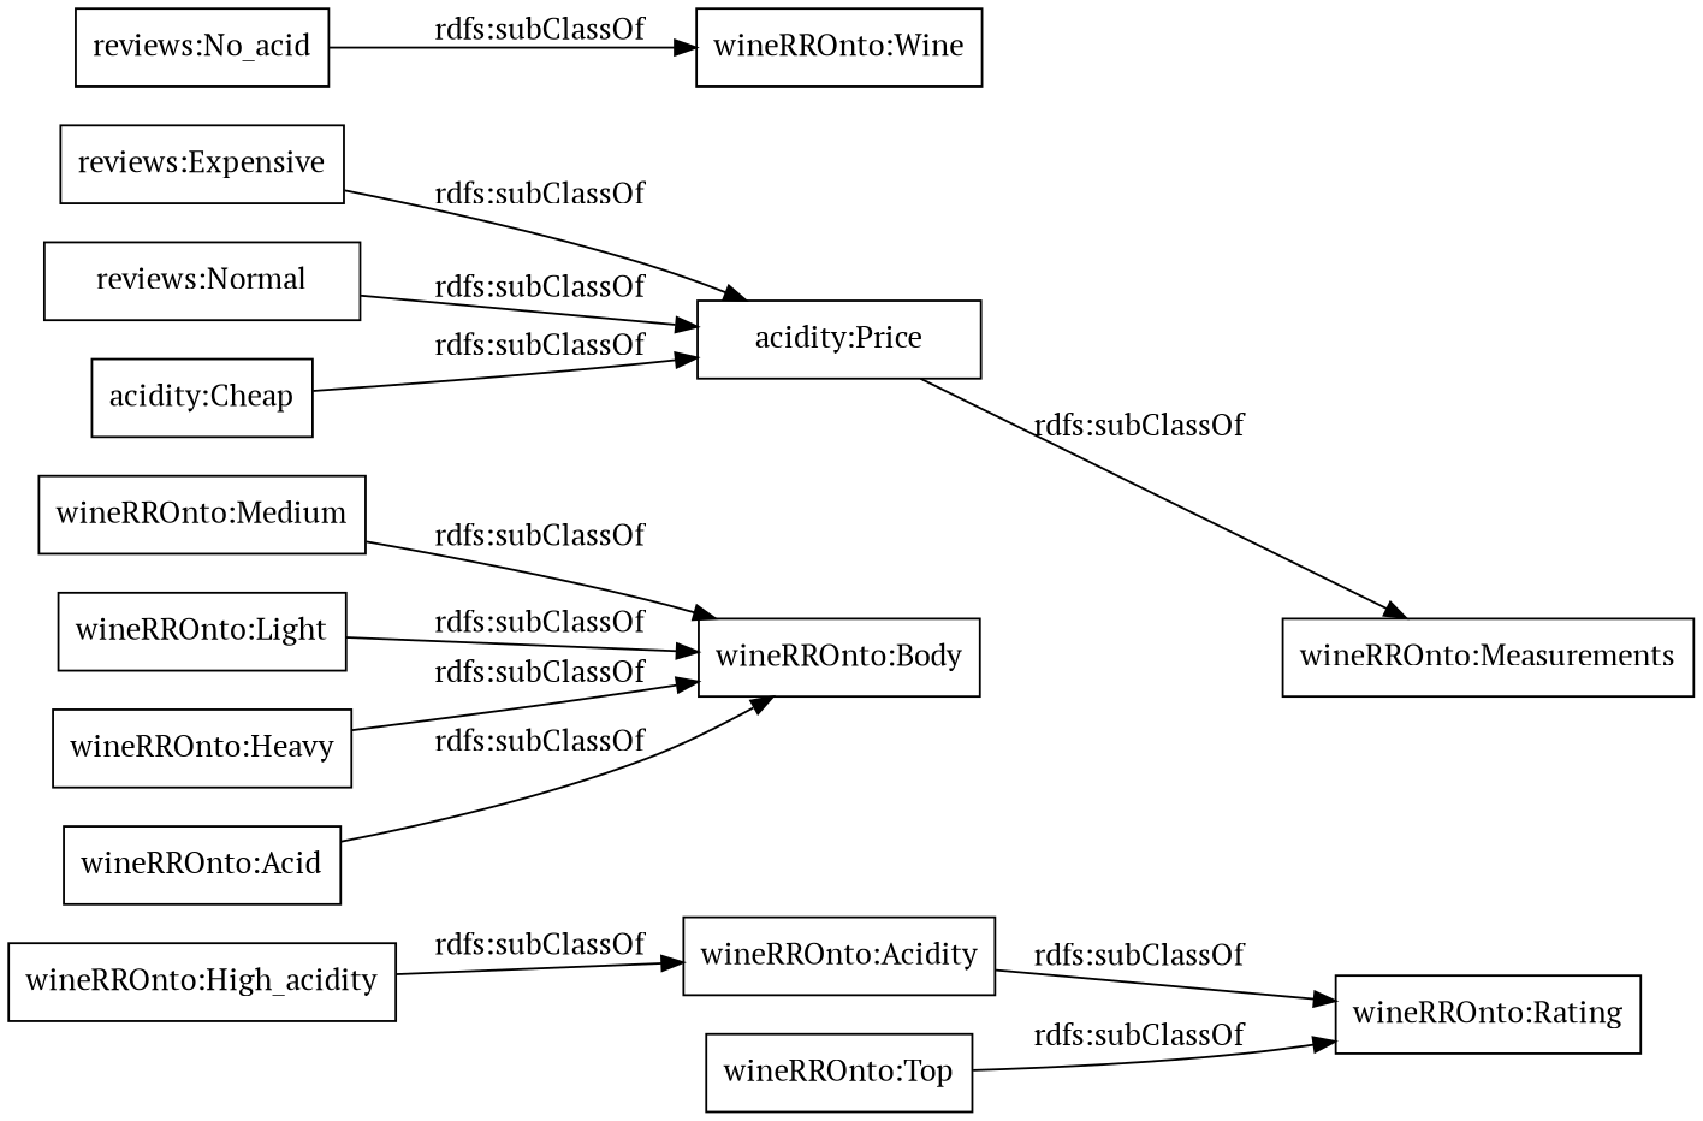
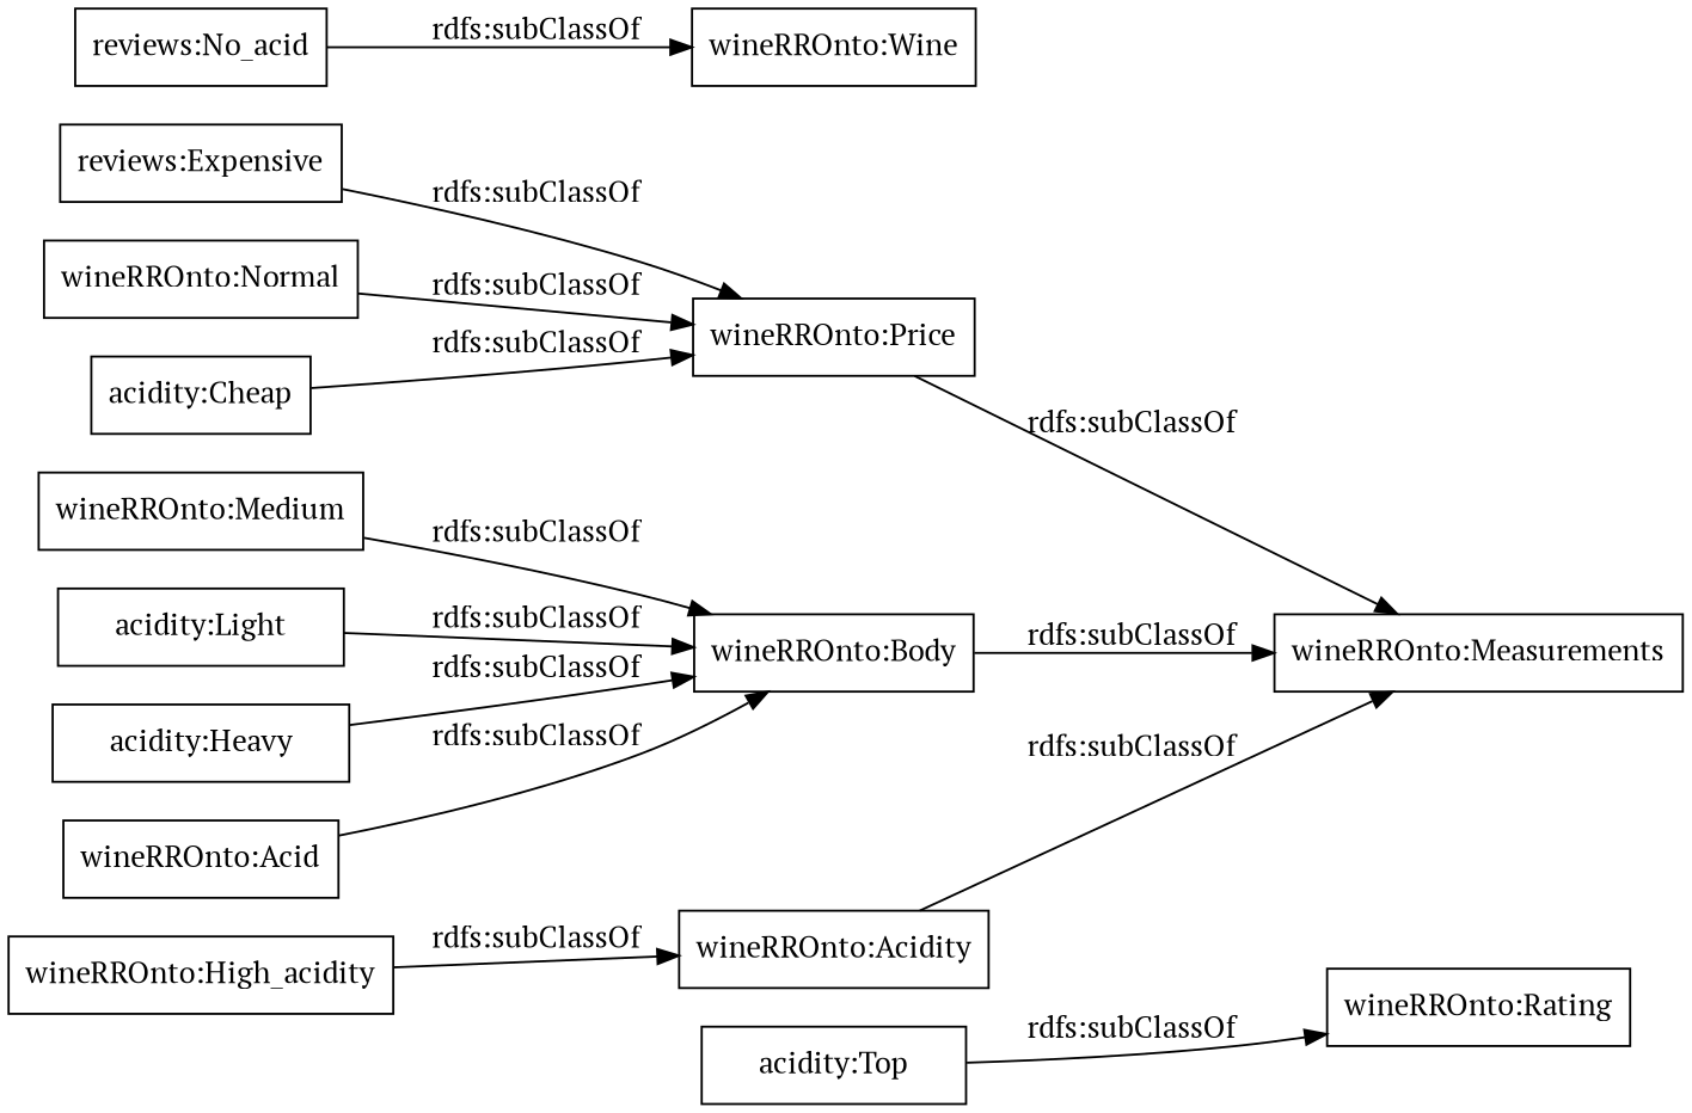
  digraph {
    fontname="PT Serif"
    rankdir=LR
    node [color=black fontname="PT Serif" shape=rectangle]
    edge [fontname="PT Serif"]
    n1 [label="reviews:Expensive"]
-   "wineRROnto:Price" [label="acidity:Price"]
+   "wineRROnto:Price"
    "wineRROnto:Measurements"
-   "wineRROnto:Normal" [label="reviews:Normal"]
+   "wineRROnto:Normal"
    "wineRROnto:Medium"
    "wineRROnto:Body"
    n7 [label="acidity:Cheap"]
-   "wineRROnto:Light"
-   "wineRROnto:Top"
+   "wineRROnto:Light" [label="acidity:Light"]
+   "wineRROnto:Top" [label="acidity:Top"]
    "wineRROnto:Rating"
    n11 [label="reviews:No_acid"]
    "wineRROnto:Wine"
-   "wineRROnto:Heavy"
+   "wineRROnto:Heavy" [label="acidity:Heavy"]
    "wineRROnto:High_acidity"
    "wineRROnto:Acidity"
    "wineRROnto:Acid"
    n1 -> "wineRROnto:Price" [label="rdfs:subClassOf"]
    "wineRROnto:Price" -> "wineRROnto:Measurements" [label="rdfs:subClassOf"]
    "wineRROnto:Normal" -> "wineRROnto:Price" [label="rdfs:subClassOf"]
    "wineRROnto:Medium" -> "wineRROnto:Body" [label="rdfs:subClassOf"]
+   "wineRROnto:Body" -> "wineRROnto:Measurements" [label="rdfs:subClassOf"]
    n7 -> "wineRROnto:Price" [label="rdfs:subClassOf"]
    "wineRROnto:Light" -> "wineRROnto:Body" [label="rdfs:subClassOf"]
    "wineRROnto:Top" -> "wineRROnto:Rating" [label="rdfs:subClassOf"]
    n11 -> "wineRROnto:Wine" [label="rdfs:subClassOf"]
    "wineRROnto:Heavy" -> "wineRROnto:Body" [label="rdfs:subClassOf"]
    "wineRROnto:High_acidity" -> "wineRROnto:Acidity" [label="rdfs:subClassOf"]
-   "wineRROnto:Acidity" -> "wineRROnto:Rating" [label="rdfs:subClassOf"]
+   "wineRROnto:Acidity" -> "wineRROnto:Measurements" [label="rdfs:subClassOf"]
    "wineRROnto:Acid" -> "wineRROnto:Body" [label="rdfs:subClassOf"]
  }
